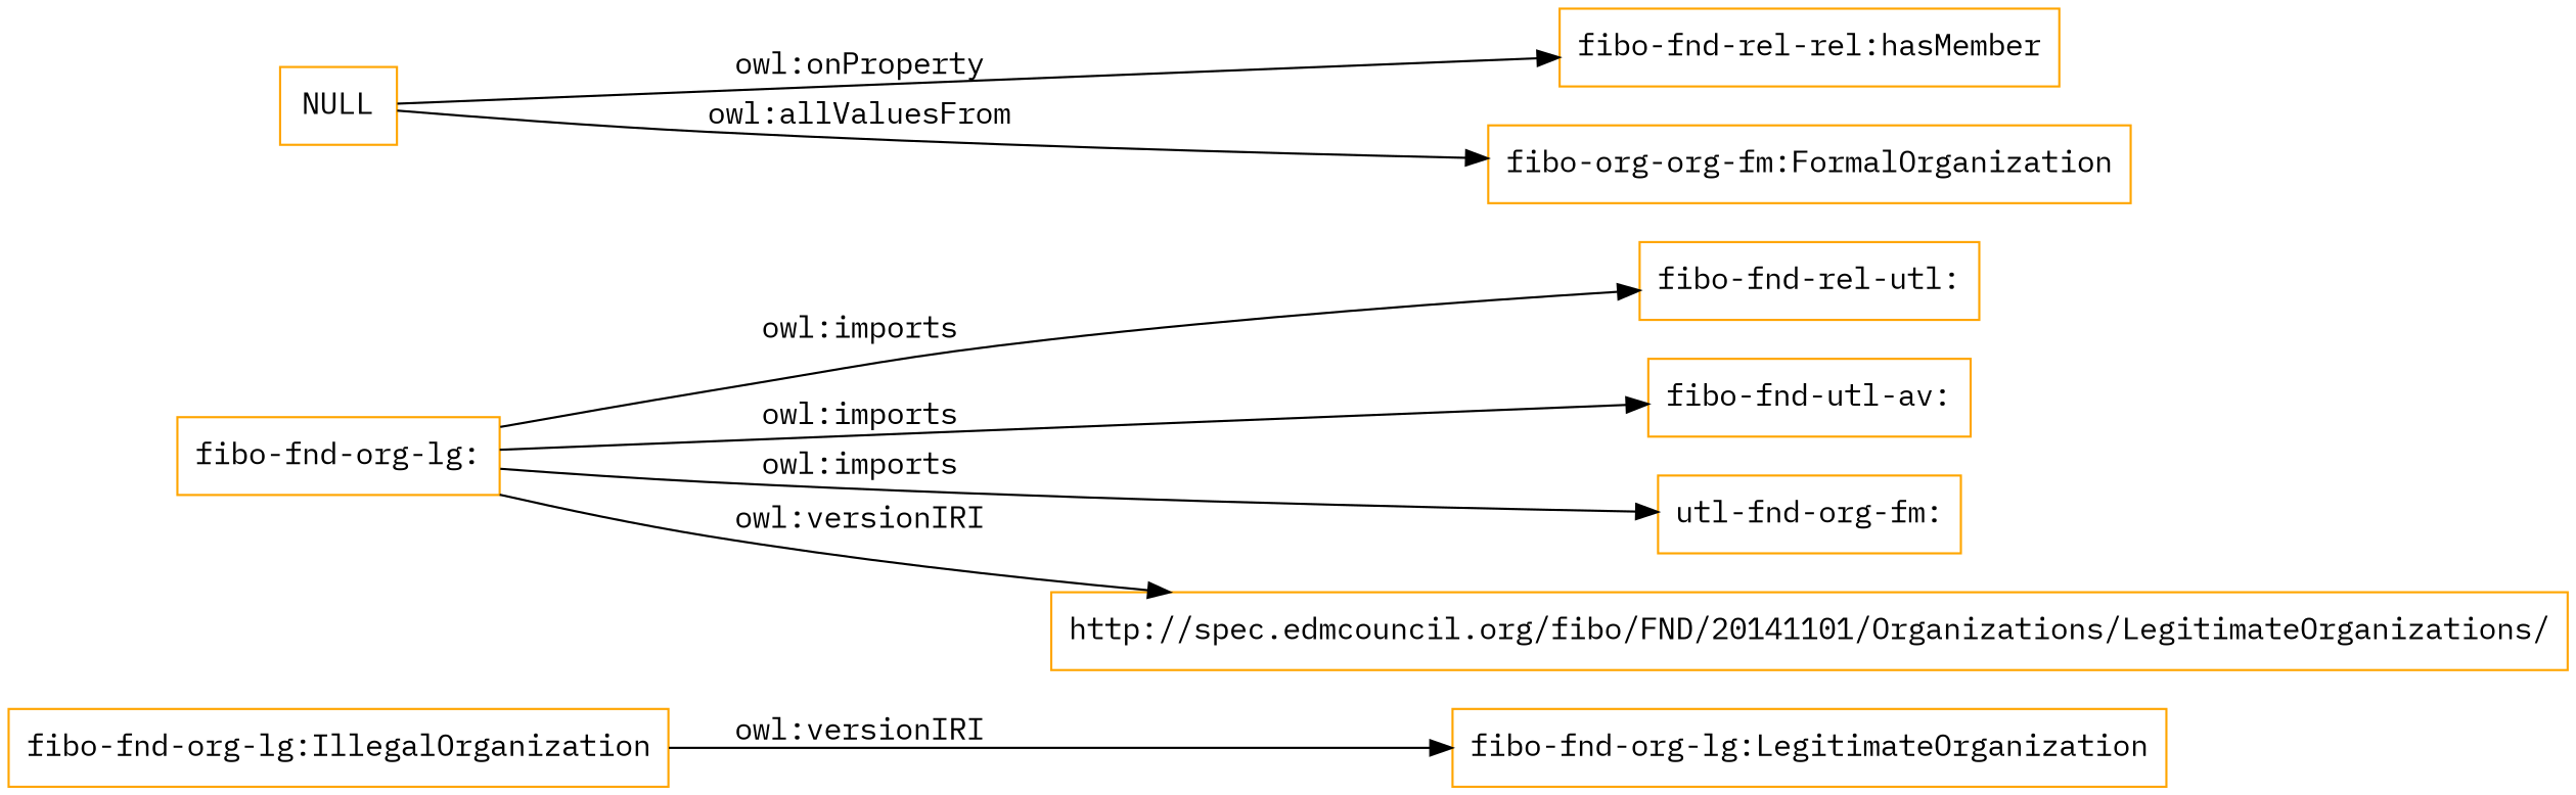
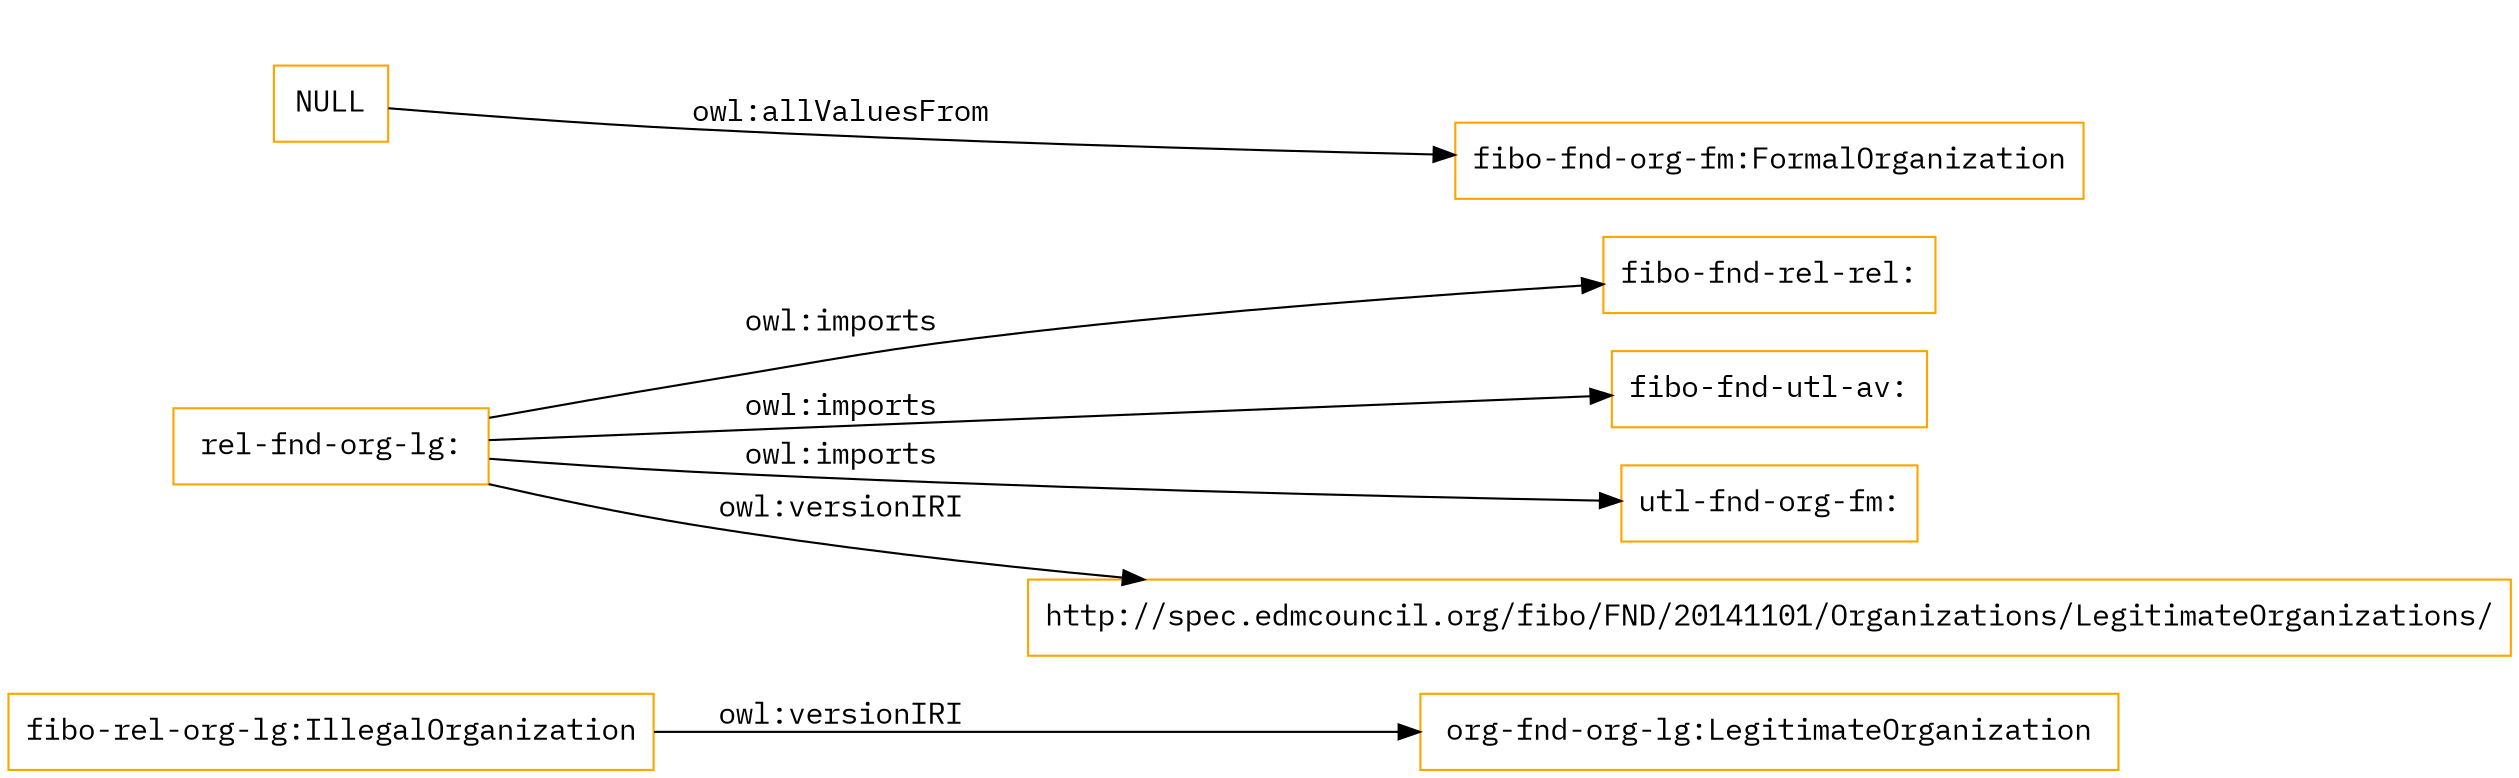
  digraph {
    fontname="IBM Plex Mono"
    rankdir=LR
    node [color=orange fontname="IBM Plex Mono" shape=rectangle]
    edge [fontname="IBM Plex Mono"]
-   "fibo-fnd-org-lg:IllegalOrganization"
-   "fibo-fnd-org-lg:LegitimateOrganization"
-   "fibo-fnd-org-lg:"
-   "fibo-fnd-rel-rel:" [label="fibo-fnd-rel-utl:"]
+   "fibo-fnd-org-lg:IllegalOrganization" [label="fibo-rel-org-lg:IllegalOrganization"]
+   "fibo-fnd-org-lg:LegitimateOrganization" [label="org-fnd-org-lg:LegitimateOrganization"]
+   "fibo-fnd-org-lg:" [label="rel-fnd-org-lg:"]
+   "fibo-fnd-rel-rel:"
    "fibo-fnd-utl-av:"
    n6 [label="utl-fnd-org-fm:"]
    "http://spec.edmcouncil.org/fibo/FND/20141101/Organizations/LegitimateOrganizations/"
    NULL
-   "fibo-fnd-rel-rel:hasMember"
-   "fibo-fnd-org-fm:FormalOrganization" [label="fibo-org-org-fm:FormalOrganization"]
+   "fibo-fnd-org-fm:FormalOrganization"
    "fibo-fnd-org-lg:IllegalOrganization" -> "fibo-fnd-org-lg:LegitimateOrganization" [label="owl:versionIRI"]
    "fibo-fnd-org-lg:" -> "fibo-fnd-rel-rel:" [label="owl:imports"]
    "fibo-fnd-org-lg:" -> "fibo-fnd-utl-av:" [label="owl:imports"]
    "fibo-fnd-org-lg:" -> n6 [label="owl:imports"]
    "fibo-fnd-org-lg:" -> "http://spec.edmcouncil.org/fibo/FND/20141101/Organizations/LegitimateOrganizations/" [label="owl:versionIRI"]
-   NULL -> "fibo-fnd-rel-rel:hasMember" [label="owl:onProperty"]
    NULL -> "fibo-fnd-org-fm:FormalOrganization" [label="owl:allValuesFrom"]
  }
